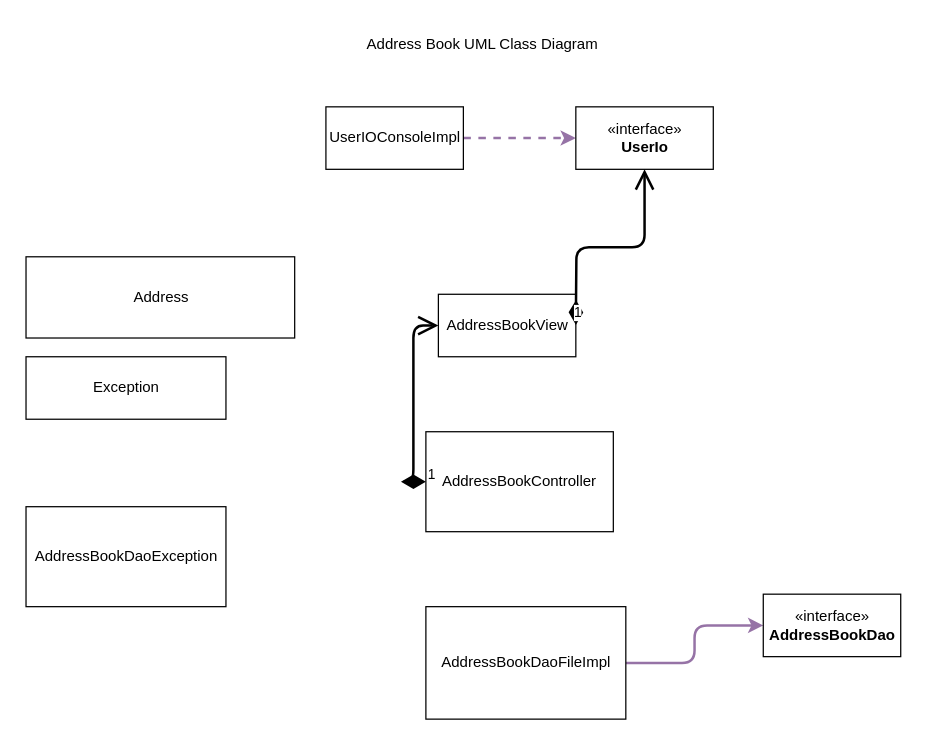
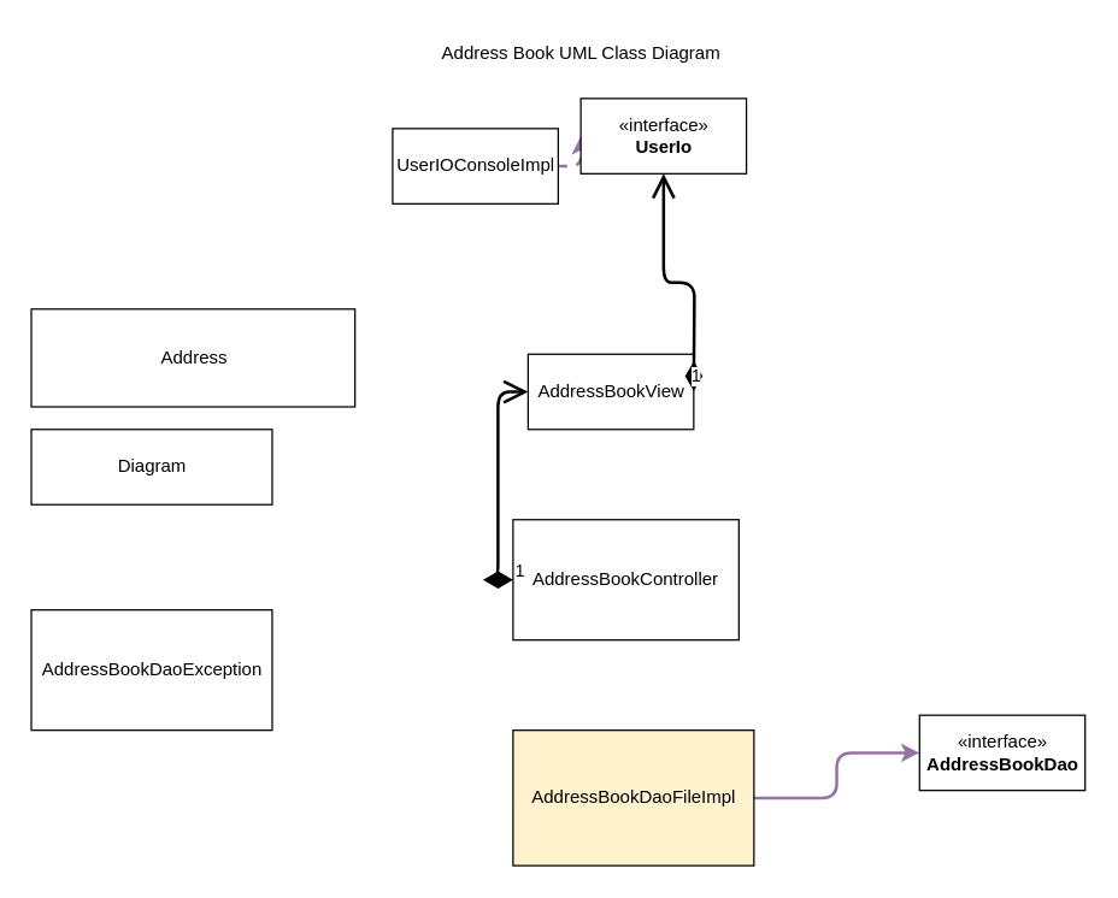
  <mxCell id="0" />
  <mxCell id="1" parent="0" />
  <mxCell id="2" value="Address" style="html=1;" vertex="1" parent="1"><mxGeometry x="20" y="205" width="215" height="65" as="geometry" /></mxCell>
- <mxCell id="3" value="Exception" style="html=1;" vertex="1" parent="1"><mxGeometry x="20" y="285" width="160" height="50" as="geometry" /></mxCell>
+ <mxCell id="3" value="Diagram" style="html=1;" vertex="1" parent="1"><mxGeometry x="20" y="285" width="160" height="50" as="geometry" /></mxCell>
  <mxCell id="4" value="AddressBookDaoException" style="html=1;" vertex="1" parent="1"><mxGeometry x="20" y="405" width="160" height="80" as="geometry" /></mxCell>
  <mxCell id="5" style="edgeStyle=orthogonalEdgeStyle;rounded=1;sketch=0;orthogonalLoop=1;jettySize=auto;html=1;exitX=1;exitY=0.5;exitDx=0;exitDy=0;entryX=0;entryY=0.5;entryDx=0;entryDy=0;strokeColor=#9673a6;strokeWidth=2;fillColor=#e1d5e7;dashed=1;" edge="1" parent="1" source="6" target="8"><mxGeometry relative="1" as="geometry" /></mxCell>
  <mxCell id="6" value="UserIOConsoleImpl" style="html=1;" vertex="1" parent="1"><mxGeometry x="260" y="85" width="110" height="50" as="geometry" /></mxCell>
  <mxCell id="7" value="AddressBookView" style="html=1;" vertex="1" parent="1"><mxGeometry x="350" y="235" width="110" height="50" as="geometry" /></mxCell>
- <mxCell id="8" value="«interface»&lt;br&gt;&lt;b&gt;UserIo&lt;/b&gt;" style="html=1;" vertex="1" parent="1"><mxGeometry x="460" y="85" width="110" height="50" as="geometry" /></mxCell>
+ <mxCell id="8" value="«interface»&lt;br&gt;&lt;b&gt;UserIo&lt;/b&gt;" style="html=1;" vertex="1" parent="1"><mxGeometry x="385" y="65" width="110" height="50" as="geometry" /></mxCell>
  <mxCell id="9" value="AddressBookController" style="rounded=0;whiteSpace=wrap;html=1;" vertex="1" parent="1"><mxGeometry x="340" y="345" width="150" height="80" as="geometry" /></mxCell>
  <mxCell id="10" style="edgeStyle=orthogonalEdgeStyle;rounded=0;orthogonalLoop=1;jettySize=auto;html=1;exitX=1;exitY=0.5;exitDx=0;exitDy=0;entryX=0;entryY=0.5;entryDx=0;entryDy=0;strokeColor=#FFFFFF;strokeWidth=2;sketch=0;" edge="1" parent="1" source="12" target="13"><mxGeometry relative="1" as="geometry" /></mxCell>
  <mxCell id="11" style="edgeStyle=orthogonalEdgeStyle;rounded=1;sketch=0;orthogonalLoop=1;jettySize=auto;html=1;entryX=0;entryY=0.5;entryDx=0;entryDy=0;strokeColor=#9673a6;strokeWidth=2;fillColor=#e1d5e7;" edge="1" parent="1" source="12" target="13"><mxGeometry relative="1" as="geometry" /></mxCell>
- <mxCell id="12" value="AddressBookDaoFileImpl" style="html=1;" vertex="1" parent="1"><mxGeometry x="340" y="485" width="160" height="90" as="geometry" /></mxCell>
+ <mxCell id="12" value="AddressBookDaoFileImpl" style="html=1;fillColor=#fff2cc;" vertex="1" parent="1"><mxGeometry x="340" y="485" width="160" height="90" as="geometry" /></mxCell>
  <mxCell id="13" value="«interface»&lt;br&gt;&lt;b&gt;AddressBookDao&lt;/b&gt;" style="html=1;" vertex="1" parent="1"><mxGeometry x="610" y="475" width="110" height="50" as="geometry" /></mxCell>
  <mxCell id="14" value="1" style="endArrow=open;html=1;endSize=12;startArrow=diamondThin;startSize=14;startFill=1;edgeStyle=orthogonalEdgeStyle;align=left;verticalAlign=bottom;rounded=1;sketch=0;strokeColor=#000000;strokeWidth=2;exitX=0;exitY=0.5;exitDx=0;exitDy=0;entryX=0;entryY=0.5;entryDx=0;entryDy=0;" edge="1" parent="1" source="9" target="7"><mxGeometry x="-1" y="3" relative="1" as="geometry"><mxPoint x="240" y="315" as="sourcePoint" /><mxPoint x="400" y="315" as="targetPoint" /></mxGeometry></mxCell>
  <mxCell id="15" value="1" style="endArrow=open;html=1;endSize=12;startArrow=diamondThin;startSize=14;startFill=1;edgeStyle=orthogonalEdgeStyle;align=left;verticalAlign=bottom;rounded=1;sketch=0;strokeColor=#000000;strokeWidth=2;entryX=0.5;entryY=1;entryDx=0;entryDy=0;" edge="1" parent="1" target="8"><mxGeometry x="-1" y="3" relative="1" as="geometry"><mxPoint x="460" y="259.5" as="sourcePoint" /><mxPoint x="620" y="259.5" as="targetPoint" /></mxGeometry></mxCell>
  <mxCell id="16" value="Address Book UML Class Diagram" style="text;html=1;align=center;verticalAlign=middle;resizable=0;points=[];autosize=1;strokeColor=none;fillColor=none;" vertex="1" parent="1"><mxGeometry x="280" y="20" width="210" height="30" as="geometry" /></mxCell>
